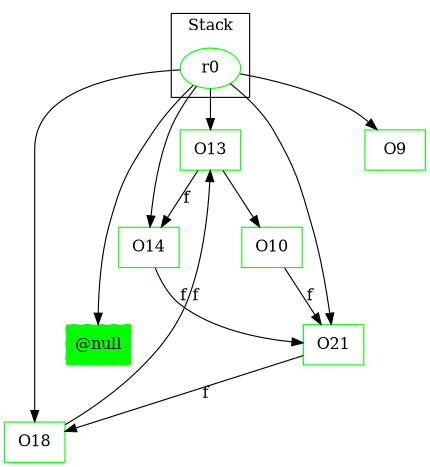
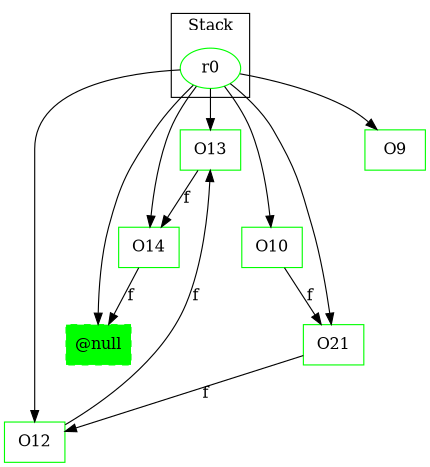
  digraph {
    rankDir=LR
    node [color=green shape=box]
    r0 [shape=""]
    O13
-   O12 [label=O18]
+   O12
    O14
    "@null" [style="filled,dashed"]
    O9
    n7 [label=O21]
    O10
    subgraph cluster_1 {
      label=Stack
      r0
    }
    r0 -> O13
    r0 -> O12
    r0 -> O14
    r0 -> "@null"
    r0 -> O9
    r0 -> n7
-   O13 -> O10
+   r0 -> O10
    O13 -> O14 [label=f weight=0.2]
    O12 -> O13 [label=f weight=0.2]
-   O14 -> n7 [label=f weight=0.2]
+   O14 -> "@null" [label=f weight=0.2]
    n7 -> O12 [label=f weight=0.2]
    O10 -> n7 [label=f weight=0.2]
  }
